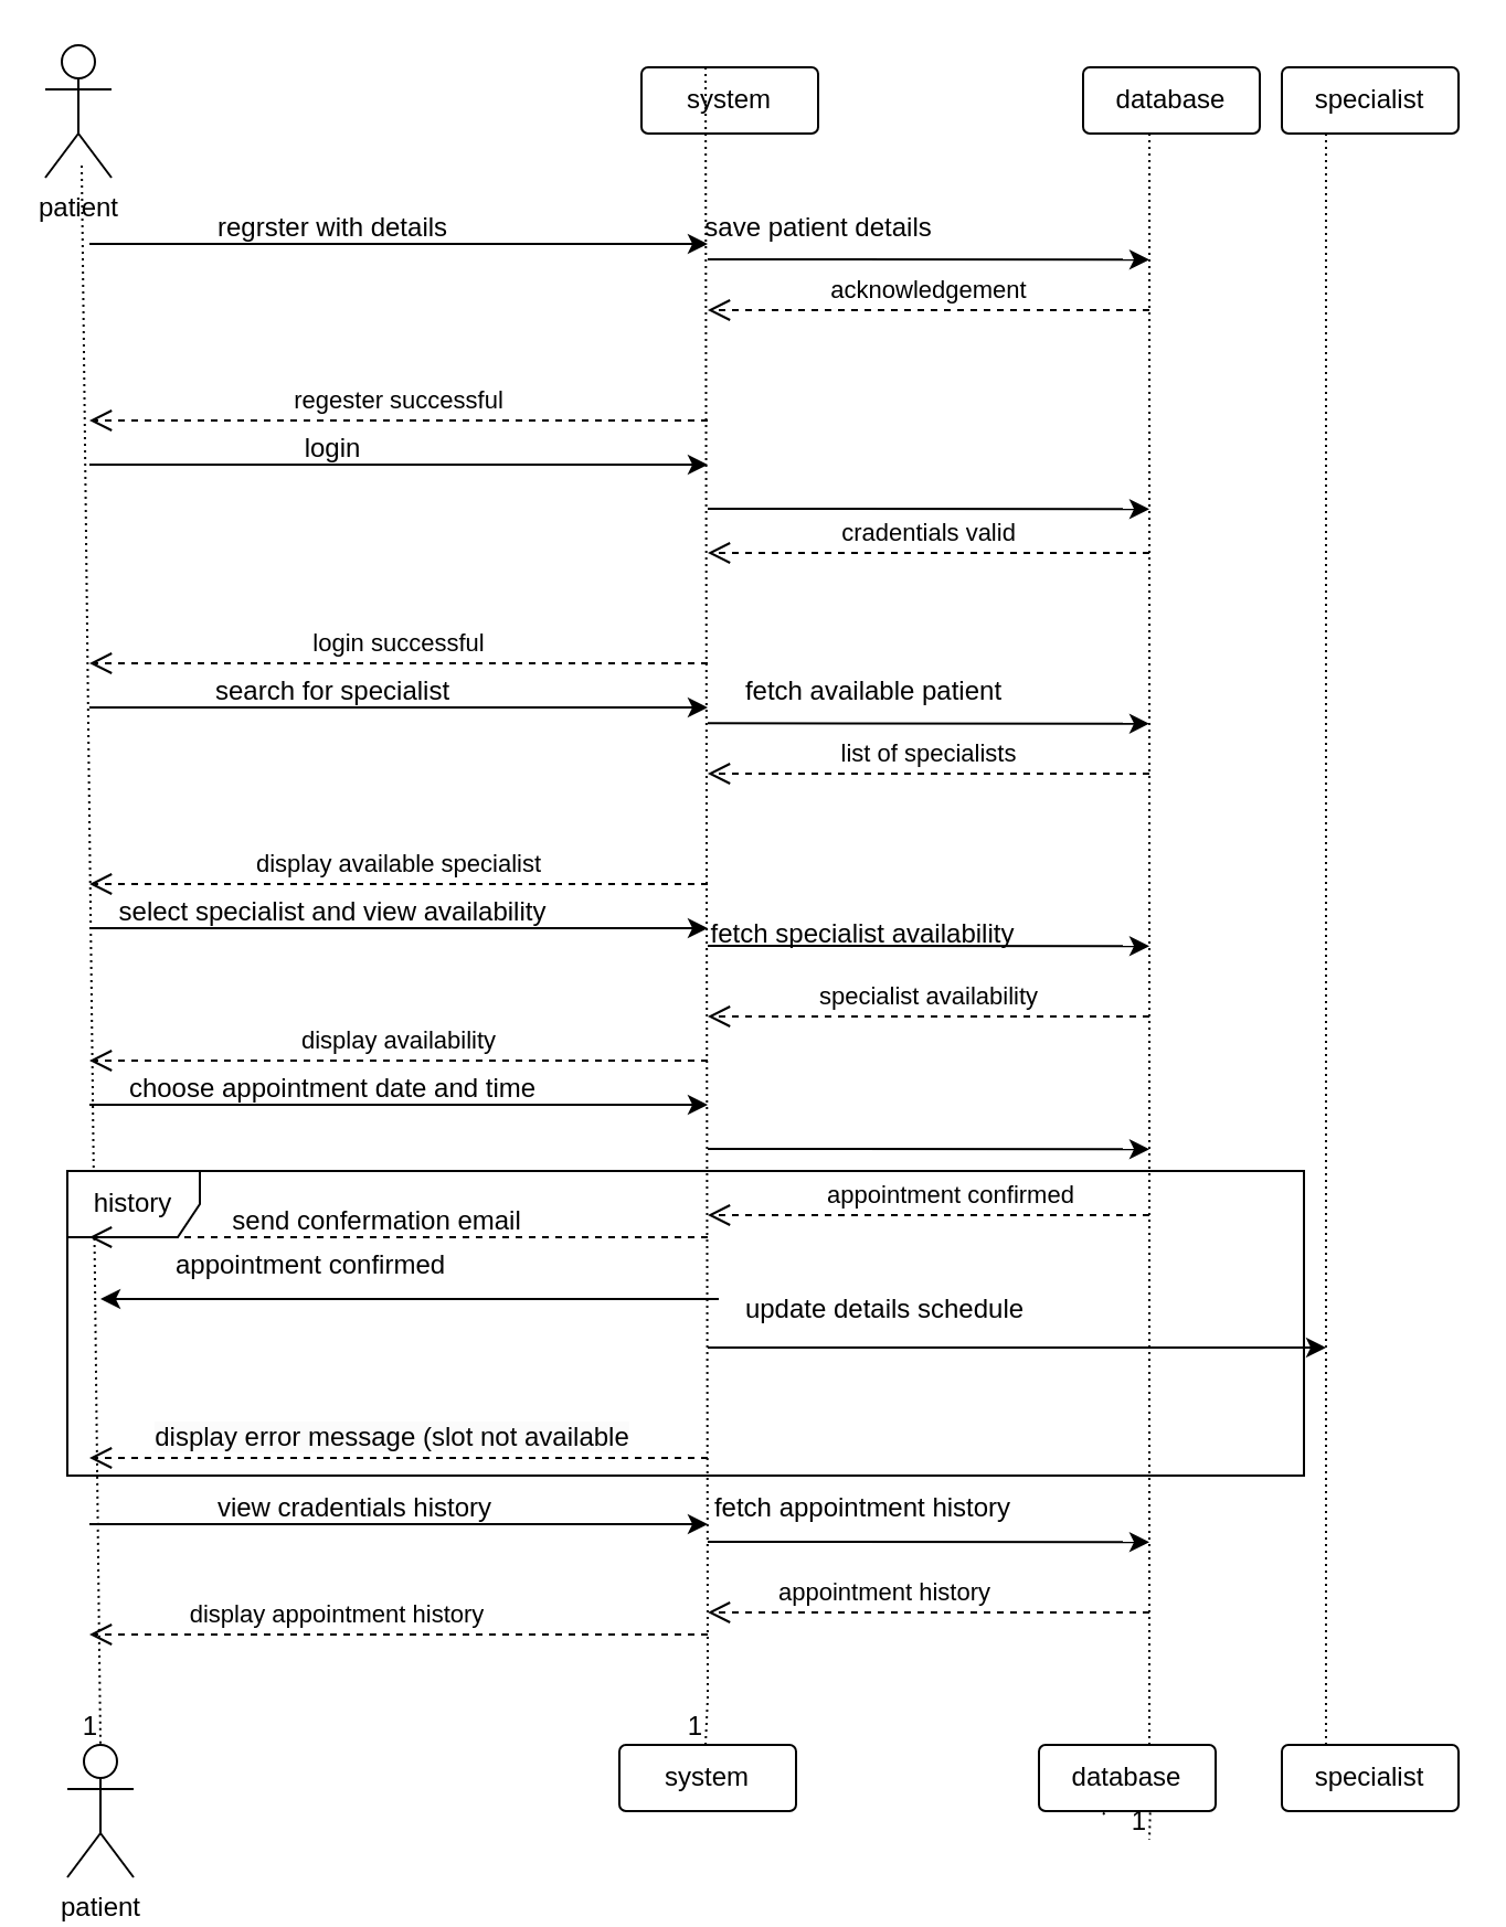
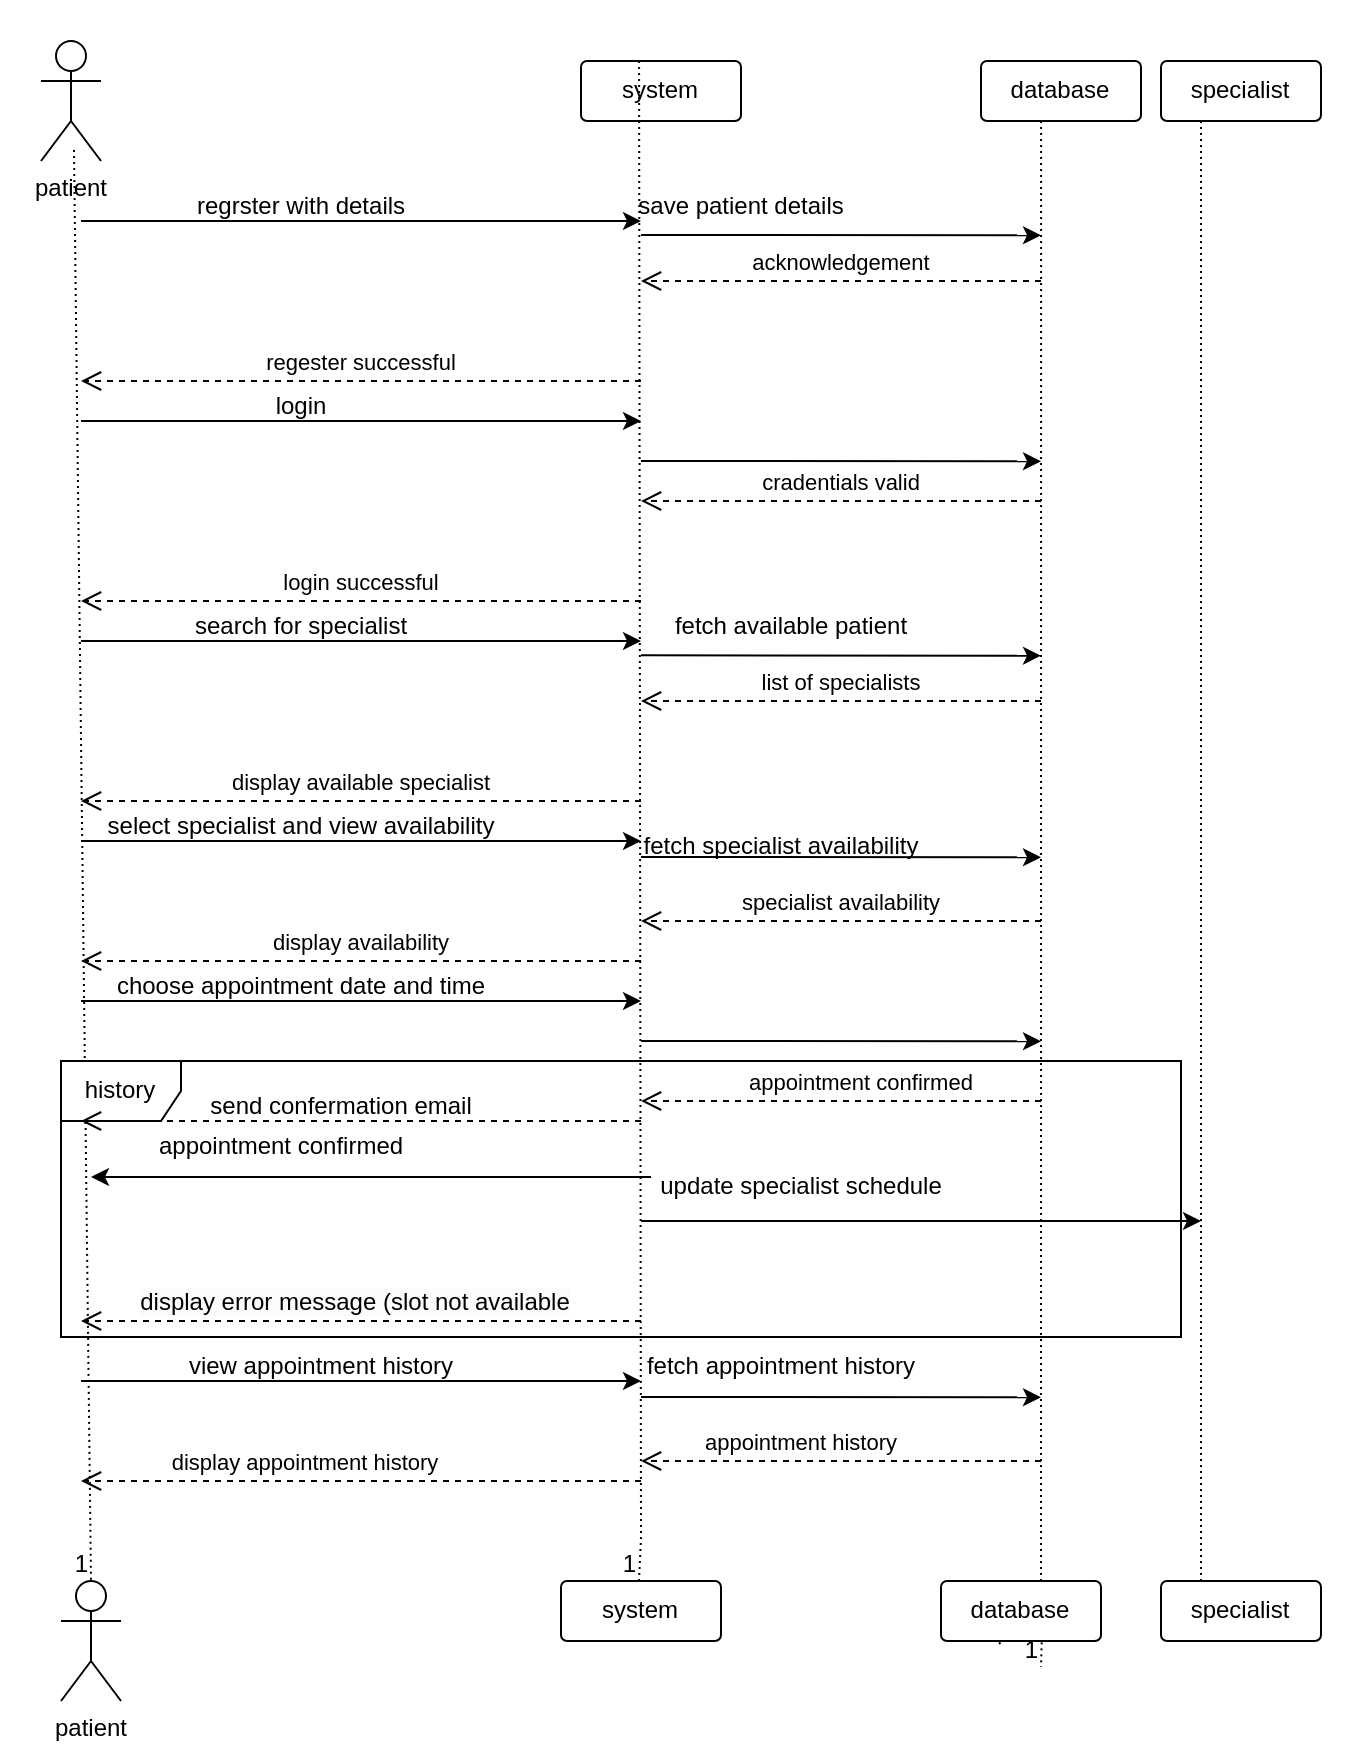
  <mxCell id="0" />
  <mxCell id="1" parent="0" />
  <mxCell id="2" value="patient" style="shape=umlActor;verticalLabelPosition=bottom;verticalAlign=top;html=1;" vertex="1" parent="1"><mxGeometry x="20" y="20" width="30" height="60" as="geometry" /></mxCell>
  <mxCell id="3" value="system" style="rounded=1;arcSize=10;whiteSpace=wrap;html=1;align=center;" vertex="1" parent="1"><mxGeometry x="290" y="30" width="80" height="30" as="geometry" /></mxCell>
  <mxCell id="4" value="database" style="rounded=1;arcSize=10;whiteSpace=wrap;html=1;align=center;" vertex="1" parent="1"><mxGeometry x="490" y="30" width="80" height="30" as="geometry" /></mxCell>
  <mxCell id="5" value="specialist" style="rounded=1;arcSize=10;whiteSpace=wrap;html=1;align=center;" vertex="1" parent="1"><mxGeometry x="580" y="30" width="80" height="30" as="geometry" /></mxCell>
  <mxCell id="6" value="" style="endArrow=classic;html=1;rounded=0;" edge="1" parent="1"><mxGeometry width="50" height="50" relative="1" as="geometry"><mxPoint x="40" y="110" as="sourcePoint" /><mxPoint x="320" y="110" as="targetPoint" /></mxGeometry></mxCell>
  <mxCell id="7" value="patient" style="shape=umlActor;verticalLabelPosition=bottom;verticalAlign=top;html=1;" vertex="1" parent="1"><mxGeometry x="30" y="790" width="30" height="60" as="geometry" /></mxCell>
  <mxCell id="8" value="" style="endArrow=none;html=1;rounded=0;dashed=1;dashPattern=1 2;entryX=0.5;entryY=0;entryDx=0;entryDy=0;entryPerimeter=0;exitX=0.55;exitY=0.908;exitDx=0;exitDy=0;exitPerimeter=0;" edge="1" parent="1" source="2" target="7"><mxGeometry relative="1" as="geometry"><mxPoint x="0" y="530" as="sourcePoint" /><mxPoint x="160" y="530" as="targetPoint" /></mxGeometry></mxCell>
  <mxCell id="9" value="1" style="resizable=0;html=1;whiteSpace=wrap;align=right;verticalAlign=bottom;" connectable="0" vertex="1" parent="8"><mxGeometry x="1" relative="1" as="geometry" /></mxCell>
  <mxCell id="10" value="" style="endArrow=none;html=1;rounded=0;dashed=1;dashPattern=1 2;exitX=0.363;exitY=1.05;exitDx=0;exitDy=0;exitPerimeter=0;" edge="1" parent="1"><mxGeometry relative="1" as="geometry"><mxPoint x="319.04" y="30" as="sourcePoint" /><mxPoint x="319" y="790" as="targetPoint" /><Array as="points"><mxPoint x="320" y="768.5" /></Array></mxGeometry></mxCell>
  <mxCell id="11" value="1" style="resizable=0;html=1;whiteSpace=wrap;align=right;verticalAlign=bottom;" connectable="0" vertex="1" parent="10"><mxGeometry x="1" relative="1" as="geometry" /></mxCell>
  <mxCell id="12" value="system" style="rounded=1;arcSize=10;whiteSpace=wrap;html=1;align=center;" vertex="1" parent="1"><mxGeometry x="280" y="790" width="80" height="30" as="geometry" /></mxCell>
  <mxCell id="13" value="regester successful" style="html=1;verticalAlign=bottom;endArrow=open;dashed=1;endSize=8;curved=0;rounded=0;" edge="1" parent="1"><mxGeometry relative="1" as="geometry"><mxPoint x="320" y="190" as="sourcePoint" /><mxPoint x="40" y="190" as="targetPoint" /></mxGeometry></mxCell>
  <mxCell id="14" value="" style="endArrow=classic;html=1;rounded=0;" edge="1" parent="1"><mxGeometry width="50" height="50" relative="1" as="geometry"><mxPoint x="40" y="210" as="sourcePoint" /><mxPoint x="320" y="210" as="targetPoint" /></mxGeometry></mxCell>
  <mxCell id="15" value="login successful" style="html=1;verticalAlign=bottom;endArrow=open;dashed=1;endSize=8;curved=0;rounded=0;" edge="1" parent="1"><mxGeometry relative="1" as="geometry"><mxPoint x="320" y="300" as="sourcePoint" /><mxPoint x="40" y="300" as="targetPoint" /></mxGeometry></mxCell>
  <mxCell id="16" value="" style="endArrow=classic;html=1;rounded=0;" edge="1" parent="1"><mxGeometry width="50" height="50" relative="1" as="geometry"><mxPoint x="40" y="320" as="sourcePoint" /><mxPoint x="320" y="320" as="targetPoint" /></mxGeometry></mxCell>
  <mxCell id="17" value="display available specialist" style="html=1;verticalAlign=bottom;endArrow=open;dashed=1;endSize=8;curved=0;rounded=0;" edge="1" parent="1"><mxGeometry relative="1" as="geometry"><mxPoint x="320" y="400" as="sourcePoint" /><mxPoint x="40" y="400" as="targetPoint" /></mxGeometry></mxCell>
  <mxCell id="18" value="" style="endArrow=classic;html=1;rounded=0;" edge="1" parent="1"><mxGeometry width="50" height="50" relative="1" as="geometry"><mxPoint x="40" y="420" as="sourcePoint" /><mxPoint x="320" y="420" as="targetPoint" /></mxGeometry></mxCell>
  <mxCell id="19" value="display availability" style="html=1;verticalAlign=bottom;endArrow=open;dashed=1;endSize=8;curved=0;rounded=0;" edge="1" parent="1"><mxGeometry relative="1" as="geometry"><mxPoint x="320" y="480" as="sourcePoint" /><mxPoint x="40" y="480" as="targetPoint" /></mxGeometry></mxCell>
  <mxCell id="20" value="" style="endArrow=classic;html=1;rounded=0;" edge="1" parent="1"><mxGeometry width="50" height="50" relative="1" as="geometry"><mxPoint x="40" y="500" as="sourcePoint" /><mxPoint x="320" y="500" as="targetPoint" /></mxGeometry></mxCell>
  <mxCell id="21" value="regrster with details" style="text;html=1;align=center;verticalAlign=middle;resizable=0;points=[];autosize=1;strokeColor=none;fillColor=none;" vertex="1" parent="1"><mxGeometry x="85" y="88" width="130" height="30" as="geometry" /></mxCell>
  <mxCell id="22" value="login" style="text;html=1;align=center;verticalAlign=middle;resizable=0;points=[];autosize=1;strokeColor=none;fillColor=none;" vertex="1" parent="1"><mxGeometry x="125" y="188" width="50" height="30" as="geometry" /></mxCell>
  <mxCell id="23" value="search for specialist" style="text;html=1;align=center;verticalAlign=middle;resizable=0;points=[];autosize=1;strokeColor=none;fillColor=none;" vertex="1" parent="1"><mxGeometry x="85" y="298" width="130" height="30" as="geometry" /></mxCell>
  <mxCell id="24" value="select specialist and view availability" style="text;html=1;align=center;verticalAlign=middle;resizable=0;points=[];autosize=1;strokeColor=none;fillColor=none;" vertex="1" parent="1"><mxGeometry x="40" y="398" width="220" height="30" as="geometry" /></mxCell>
  <mxCell id="25" value="choose appointment date and time" style="text;html=1;align=center;verticalAlign=middle;resizable=0;points=[];autosize=1;strokeColor=none;fillColor=none;" vertex="1" parent="1"><mxGeometry x="45" y="478" width="210" height="30" as="geometry" /></mxCell>
  <mxCell id="26" value="history" style="shape=umlFrame;whiteSpace=wrap;html=1;pointerEvents=0;" vertex="1" parent="1"><mxGeometry x="30" y="530" width="560" height="138" as="geometry" /></mxCell>
  <mxCell id="27" value="" style="html=1;verticalAlign=bottom;endArrow=open;dashed=1;endSize=8;curved=0;rounded=0;" edge="1" parent="1"><mxGeometry relative="1" as="geometry"><mxPoint x="320" y="560" as="sourcePoint" /><mxPoint x="40" y="560" as="targetPoint" /></mxGeometry></mxCell>
  <mxCell id="28" value="" style="html=1;verticalAlign=bottom;endArrow=open;dashed=1;endSize=8;curved=0;rounded=0;" edge="1" parent="1"><mxGeometry relative="1" as="geometry"><mxPoint x="320" y="660" as="sourcePoint" /><mxPoint x="40" y="660" as="targetPoint" /></mxGeometry></mxCell>
  <mxCell id="29" value="&lt;span style=&quot;font-size: 12px; background-color: rgb(251, 251, 251);&quot;&gt;display error message (slot not available&lt;/span&gt;" style="edgeLabel;html=1;align=center;verticalAlign=middle;resizable=0;points=[];" vertex="1" connectable="0" parent="28"><mxGeometry x="0.039" y="-5" relative="1" as="geometry"><mxPoint x="1" y="-5" as="offset" /></mxGeometry></mxCell>
  <mxCell id="30" value="" style="endArrow=classic;html=1;rounded=0;" edge="1" parent="1"><mxGeometry width="50" height="50" relative="1" as="geometry"><mxPoint x="40" y="690" as="sourcePoint" /><mxPoint x="320" y="690" as="targetPoint" /></mxGeometry></mxCell>
  <mxCell id="31" value="" style="html=1;verticalAlign=bottom;endArrow=open;dashed=1;endSize=8;curved=0;rounded=0;" edge="1" parent="1"><mxGeometry relative="1" as="geometry"><mxPoint x="320" y="740" as="sourcePoint" /><mxPoint x="40" y="740" as="targetPoint" /></mxGeometry></mxCell>
  <mxCell id="32" value="display appointment history" style="edgeLabel;html=1;align=center;verticalAlign=middle;resizable=0;points=[];" vertex="1" connectable="0" parent="31"><mxGeometry x="0.152" y="-5" relative="1" as="geometry"><mxPoint x="-8" y="-5" as="offset" /></mxGeometry></mxCell>
- <mxCell id="33" value="view cradentials history" style="text;html=1;align=center;verticalAlign=middle;resizable=0;points=[];autosize=1;strokeColor=none;fillColor=none;" vertex="1" parent="1"><mxGeometry x="80" y="668" width="160" height="30" as="geometry" /></mxCell>
+ <mxCell id="33" value="view appointment history" style="text;html=1;align=center;verticalAlign=middle;resizable=0;points=[];autosize=1;strokeColor=none;fillColor=none;" vertex="1" parent="1"><mxGeometry x="80" y="668" width="160" height="30" as="geometry" /></mxCell>
  <mxCell id="34" value="" style="endArrow=classic;html=1;rounded=0;" edge="1" parent="1"><mxGeometry width="50" height="50" relative="1" as="geometry"><mxPoint x="325" y="588" as="sourcePoint" /><mxPoint x="45" y="588" as="targetPoint" /></mxGeometry></mxCell>
  <mxCell id="35" value="appointment confirmed" style="text;html=1;align=center;verticalAlign=middle;resizable=0;points=[];autosize=1;strokeColor=none;fillColor=none;" vertex="1" parent="1"><mxGeometry x="65" y="558" width="150" height="30" as="geometry" /></mxCell>
  <mxCell id="36" value="send confermation email" style="text;html=1;align=center;verticalAlign=middle;resizable=0;points=[];autosize=1;strokeColor=none;fillColor=none;" vertex="1" parent="1"><mxGeometry x="95" y="538" width="150" height="30" as="geometry" /></mxCell>
  <mxCell id="37" value="" style="endArrow=none;html=1;rounded=0;dashed=1;dashPattern=1 2;entryX=0.358;entryY=-0.064;entryDx=0;entryDy=0;entryPerimeter=0;exitX=0.363;exitY=1.05;exitDx=0;exitDy=0;exitPerimeter=0;" edge="1" parent="1" source="40"><mxGeometry relative="1" as="geometry"><mxPoint x="520.04" y="60" as="sourcePoint" /><mxPoint x="520" y="833" as="targetPoint" /><Array as="points"><mxPoint x="521" y="798.5" /></Array></mxGeometry></mxCell>
  <mxCell id="38" value="1" style="resizable=0;html=1;whiteSpace=wrap;align=right;verticalAlign=bottom;" connectable="0" vertex="1" parent="37"><mxGeometry x="1" relative="1" as="geometry" /></mxCell>
  <mxCell id="39" value="" style="endArrow=none;html=1;rounded=0;dashed=1;dashPattern=1 2;exitX=0.363;exitY=1.05;exitDx=0;exitDy=0;exitPerimeter=0;" edge="1" parent="1"><mxGeometry relative="1" as="geometry"><mxPoint x="520.04" y="60" as="sourcePoint" /><mxPoint x="520" y="790" as="targetPoint" /><Array as="points" /></mxGeometry></mxCell>
  <mxCell id="40" value="database" style="rounded=1;arcSize=10;whiteSpace=wrap;html=1;align=center;" vertex="1" parent="1"><mxGeometry x="470" y="790" width="80" height="30" as="geometry" /></mxCell>
  <mxCell id="41" value="" style="endArrow=classic;html=1;rounded=0;" edge="1" parent="1"><mxGeometry width="50" height="50" relative="1" as="geometry"><mxPoint x="320" y="117" as="sourcePoint" /><mxPoint x="520" y="117.17" as="targetPoint" /></mxGeometry></mxCell>
  <mxCell id="42" value="acknowledgement" style="html=1;verticalAlign=bottom;endArrow=open;dashed=1;endSize=8;curved=0;rounded=0;" edge="1" parent="1"><mxGeometry relative="1" as="geometry"><mxPoint x="520" y="140" as="sourcePoint" /><mxPoint x="320" y="140" as="targetPoint" /></mxGeometry></mxCell>
  <mxCell id="43" value="save patient details" style="text;html=1;align=center;verticalAlign=middle;resizable=0;points=[];autosize=1;strokeColor=none;fillColor=none;" vertex="1" parent="1"><mxGeometry x="305" y="88" width="130" height="30" as="geometry" /></mxCell>
  <mxCell id="44" value="" style="endArrow=classic;html=1;rounded=0;" edge="1" parent="1"><mxGeometry width="50" height="50" relative="1" as="geometry"><mxPoint x="320" y="230" as="sourcePoint" /><mxPoint x="520" y="230.17" as="targetPoint" /></mxGeometry></mxCell>
  <mxCell id="45" value="cradentials valid" style="html=1;verticalAlign=bottom;endArrow=open;dashed=1;endSize=8;curved=0;rounded=0;" edge="1" parent="1"><mxGeometry relative="1" as="geometry"><mxPoint x="520" y="250" as="sourcePoint" /><mxPoint x="320" y="250" as="targetPoint" /></mxGeometry></mxCell>
  <mxCell id="46" value="list of specialists" style="html=1;verticalAlign=bottom;endArrow=open;dashed=1;endSize=8;curved=0;rounded=0;" edge="1" parent="1"><mxGeometry relative="1" as="geometry"><mxPoint x="520" y="350" as="sourcePoint" /><mxPoint x="320" y="350" as="targetPoint" /></mxGeometry></mxCell>
  <mxCell id="47" value="" style="endArrow=classic;html=1;rounded=0;" edge="1" parent="1"><mxGeometry width="50" height="50" relative="1" as="geometry"><mxPoint x="320" y="327.17" as="sourcePoint" /><mxPoint x="520" y="327.34" as="targetPoint" /></mxGeometry></mxCell>
  <mxCell id="48" value="fetch available patient" style="text;html=1;align=center;verticalAlign=middle;resizable=0;points=[];autosize=1;strokeColor=none;fillColor=none;" vertex="1" parent="1"><mxGeometry x="320" y="298" width="150" height="30" as="geometry" /></mxCell>
  <mxCell id="49" value="" style="endArrow=classic;html=1;rounded=0;" edge="1" parent="1"><mxGeometry width="50" height="50" relative="1" as="geometry"><mxPoint x="320" y="428" as="sourcePoint" /><mxPoint x="520" y="428.17" as="targetPoint" /></mxGeometry></mxCell>
  <mxCell id="50" value="specialist availability" style="html=1;verticalAlign=bottom;endArrow=open;dashed=1;endSize=8;curved=0;rounded=0;" edge="1" parent="1"><mxGeometry relative="1" as="geometry"><mxPoint x="520" y="460" as="sourcePoint" /><mxPoint x="320" y="460" as="targetPoint" /></mxGeometry></mxCell>
  <mxCell id="51" value="fetch specialist availability" style="text;html=1;align=center;verticalAlign=middle;resizable=0;points=[];autosize=1;strokeColor=none;fillColor=none;" vertex="1" parent="1"><mxGeometry x="310" y="408" width="160" height="30" as="geometry" /></mxCell>
  <mxCell id="52" value="" style="endArrow=classic;html=1;rounded=0;" edge="1" parent="1"><mxGeometry width="50" height="50" relative="1" as="geometry"><mxPoint x="320" y="520" as="sourcePoint" /><mxPoint x="520" y="520.17" as="targetPoint" /></mxGeometry></mxCell>
  <mxCell id="53" value="appointment confirmed" style="html=1;verticalAlign=bottom;endArrow=open;dashed=1;endSize=8;curved=0;rounded=0;" edge="1" parent="1"><mxGeometry x="-0.1" relative="1" as="geometry"><mxPoint x="520" y="550" as="sourcePoint" /><mxPoint x="320" y="550" as="targetPoint" /><mxPoint as="offset" /></mxGeometry></mxCell>
  <mxCell id="54" value="" style="endArrow=classic;html=1;rounded=0;" edge="1" parent="1"><mxGeometry width="50" height="50" relative="1" as="geometry"><mxPoint x="320" y="610" as="sourcePoint" /><mxPoint x="600" y="610" as="targetPoint" /></mxGeometry></mxCell>
- <mxCell id="55" value="update details schedule" style="text;html=1;align=center;verticalAlign=middle;resizable=0;points=[];autosize=1;strokeColor=none;fillColor=none;" vertex="1" parent="1"><mxGeometry x="320" y="578" width="160" height="30" as="geometry" /></mxCell>
+ <mxCell id="55" value="update specialist schedule" style="text;html=1;align=center;verticalAlign=middle;resizable=0;points=[];autosize=1;strokeColor=none;fillColor=none;" vertex="1" parent="1"><mxGeometry x="320" y="578" width="160" height="30" as="geometry" /></mxCell>
  <mxCell id="56" value="" style="endArrow=classic;html=1;rounded=0;" edge="1" parent="1"><mxGeometry width="50" height="50" relative="1" as="geometry"><mxPoint x="320" y="698" as="sourcePoint" /><mxPoint x="520" y="698.17" as="targetPoint" /></mxGeometry></mxCell>
  <mxCell id="57" value="appointment history" style="html=1;verticalAlign=bottom;endArrow=open;dashed=1;endSize=8;curved=0;rounded=0;" edge="1" parent="1"><mxGeometry x="0.2" relative="1" as="geometry"><mxPoint x="520" y="730" as="sourcePoint" /><mxPoint x="320" y="730" as="targetPoint" /><mxPoint as="offset" /></mxGeometry></mxCell>
  <mxCell id="58" value="fetch appointment history" style="text;html=1;align=center;verticalAlign=middle;resizable=0;points=[];autosize=1;strokeColor=none;fillColor=none;" vertex="1" parent="1"><mxGeometry x="310" y="668" width="160" height="30" as="geometry" /></mxCell>
  <mxCell id="59" value="" style="endArrow=none;html=1;rounded=0;dashed=1;dashPattern=1 2;exitX=0.25;exitY=1;exitDx=0;exitDy=0;" edge="1" parent="1" source="5"><mxGeometry relative="1" as="geometry"><mxPoint x="600.04" y="75" as="sourcePoint" /><mxPoint x="600" y="790" as="targetPoint" /><Array as="points" /></mxGeometry></mxCell>
  <mxCell id="60" value="specialist" style="rounded=1;arcSize=10;whiteSpace=wrap;html=1;align=center;" vertex="1" parent="1"><mxGeometry x="580" y="790" width="80" height="30" as="geometry" /></mxCell>
